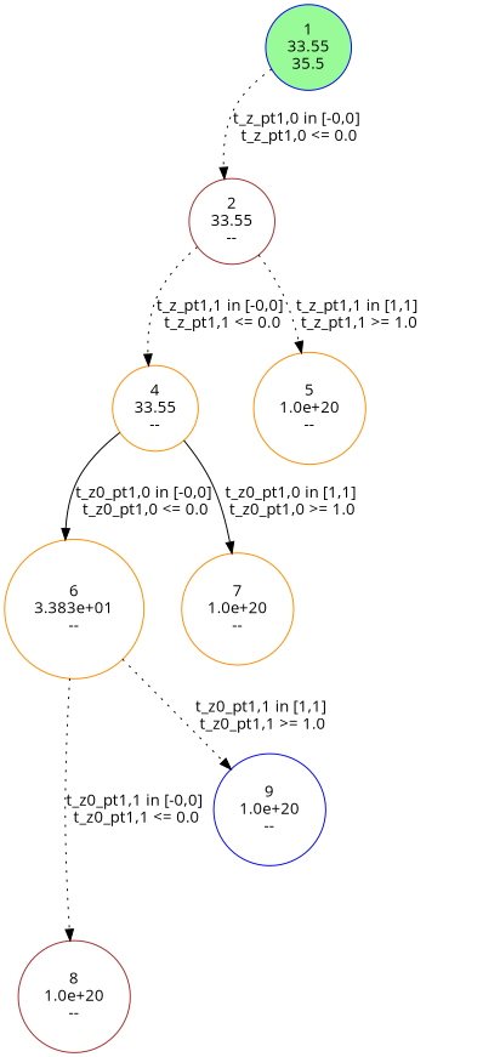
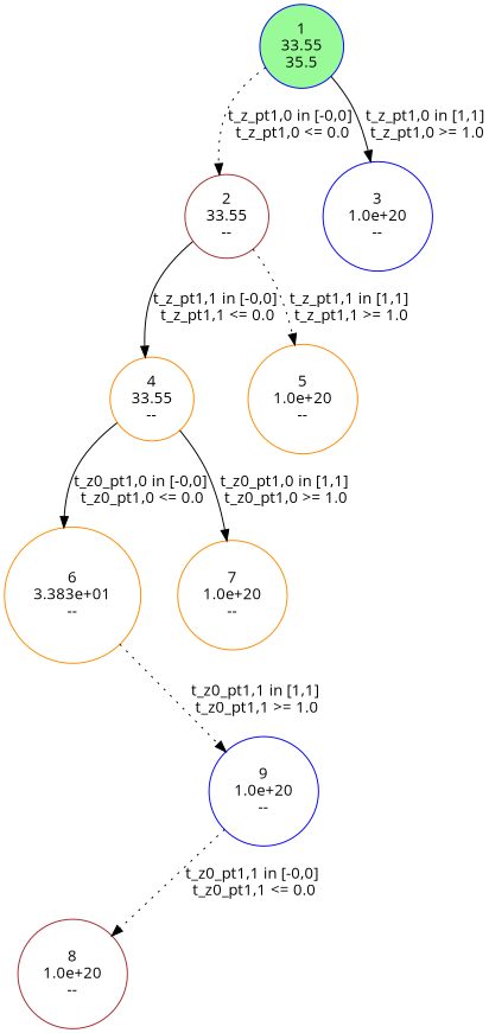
  digraph {
    fontname="Open Sans"
    rankdir=TB
    node [color=darkorange fontname="Open Sans" shape=circle]
    edge [fontname="Open Sans" style=dotted]
    n1 [color=blue fillcolor=palegreen label="1\n33.55\n35.5" style=filled]
    n2 [color=brown label="2\n33.55\n--"]
+   n3 [color=blue label="3\n1.0e+20\n--"]
    n4 [label="4\n33.55\n--"]
    n5 [label="5\n1.0e+20\n--"]
    n6 [label="6\n3.383e+01\n--"]
    n7 [label="7\n1.0e+20\n--"]
    n8 [color=brown label="8\n1.0e+20\n--"]
    n9 [color=blue label="9\n1.0e+20\n--"]
    n1 -> n2 [label="t_z_pt1,0 in [-0,0]\n t_z_pt1,0 <= 0.0"]
-   n2 -> n4 [label="t_z_pt1,1 in [-0,0]\n t_z_pt1,1 <= 0.0"]
+   n1 -> n3 [label="t_z_pt1,0 in [1,1]\n t_z_pt1,0 >= 1.0" style=solid]
+   n2 -> n4 [label="t_z_pt1,1 in [-0,0]\n t_z_pt1,1 <= 0.0" style=solid]
    n2 -> n5 [label="t_z_pt1,1 in [1,1]\n t_z_pt1,1 >= 1.0"]
    n4 -> n6 [label="t_z0_pt1,0 in [-0,0]\n t_z0_pt1,0 <= 0.0" style=solid]
    n4 -> n7 [label="t_z0_pt1,0 in [1,1]\n t_z0_pt1,0 >= 1.0" style=solid]
-   n6 -> n8 [label="t_z0_pt1,1 in [-0,0]\n t_z0_pt1,1 <= 0.0"]
+   n9 -> n8 [label="t_z0_pt1,1 in [-0,0]\n t_z0_pt1,1 <= 0.0"]
    n6 -> n9 [label="t_z0_pt1,1 in [1,1]\n t_z0_pt1,1 >= 1.0"]
  }
